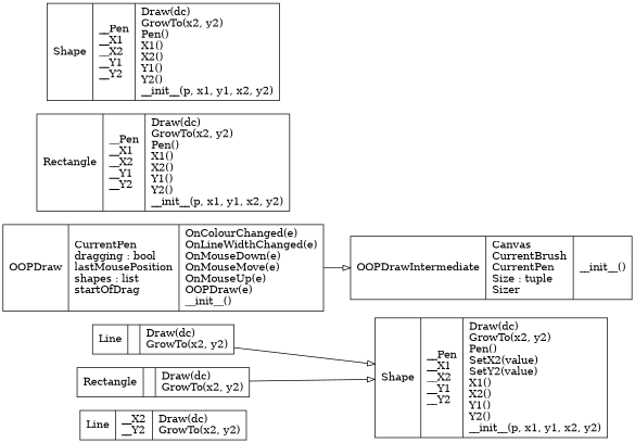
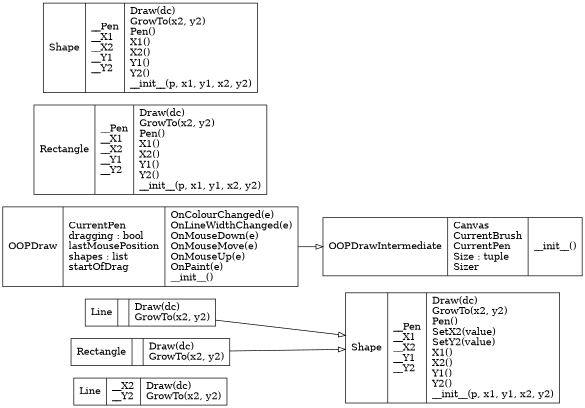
  digraph {
    rankdir=LR
    node [shape=record]
    edge [arrowhead=empty arrowtail=none]
    n1 [label="{Line|__X2\l__Y2\l|Draw(dc)\lGrowTo(x2, y2)\l}"]
    n2 [label="{Line|\l|Draw(dc)\lGrowTo(x2, y2)\l}"]
    n3 [label="{Shape|__Pen\l__X1\l__X2\l__Y1\l__Y2\l|Draw(dc)\lGrowTo(x2, y2)\lPen()\lSetX2(value)\lSetY2(value)\lX1()\lX2()\lY1()\lY2()\l__init__(p, x1, y1, x2, y2)\l}"]
-   n4 [label="{OOPDraw|CurrentPen\ldragging : bool\llastMousePosition\lshapes : list\lstartOfDrag\l|OnColourChanged(e)\lOnLineWidthChanged(e)\lOnMouseDown(e)\lOnMouseMove(e)\lOnMouseUp(e)\lOOPDraw(e)\l__init__()\l}"]
+   n4 [label="{OOPDraw|CurrentPen\ldragging : bool\llastMousePosition\lshapes : list\lstartOfDrag\l|OnColourChanged(e)\lOnLineWidthChanged(e)\lOnMouseDown(e)\lOnMouseMove(e)\lOnMouseUp(e)\lOnPaint(e)\l__init__()\l}"]
    n5 [label="{OOPDrawIntermediate|Canvas\lCurrentBrush\lCurrentPen\lSize : tuple\lSizer\l|__init__()\l}"]
    n6 [label="{Rectangle|__Pen\l__X1\l__X2\l__Y1\l__Y2\l|Draw(dc)\lGrowTo(x2, y2)\lPen()\lX1()\lX2()\lY1()\lY2()\l__init__(p, x1, y1, x2, y2)\l}"]
    n7 [label="{Rectangle|\l|Draw(dc)\lGrowTo(x2, y2)\l}"]
    n8 [label="{Shape|__Pen\l__X1\l__X2\l__Y1\l__Y2\l|Draw(dc)\lGrowTo(x2, y2)\lPen()\lX1()\lX2()\lY1()\lY2()\l__init__(p, x1, y1, x2, y2)\l}"]
    n2 -> n3
    n4 -> n5
    n7 -> n3
  }
